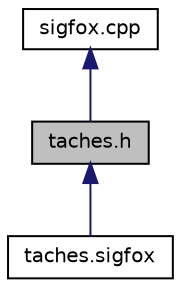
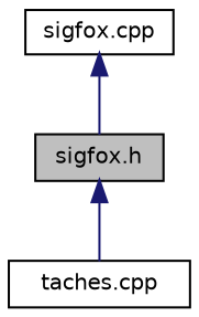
  digraph {
    node [color=black fillcolor=white fontname=Helvetica fontsize=10 shape=record style=filled]
    edge [color=midnightblue dir=back fontname=Helvetica fontsize=10 labelfontname=Helvetica labelfontsize=10 style=solid]
-   n1 [fillcolor=grey75 fontcolor=black height=0.2 label="taches.h" width=0.4]
-   n2 [height=0.2 label="taches.sigfox" width=0.4]
+   n1 [fillcolor=grey75 fontcolor=black height=0.2 label="sigfox.h" width=0.4]
+   n2 [height=0.2 label="taches.cpp" width=0.4]
    n3 [height=0.2 label="sigfox.cpp" width=0.4]
    n1 -> n2
    n3 -> n1
  }
